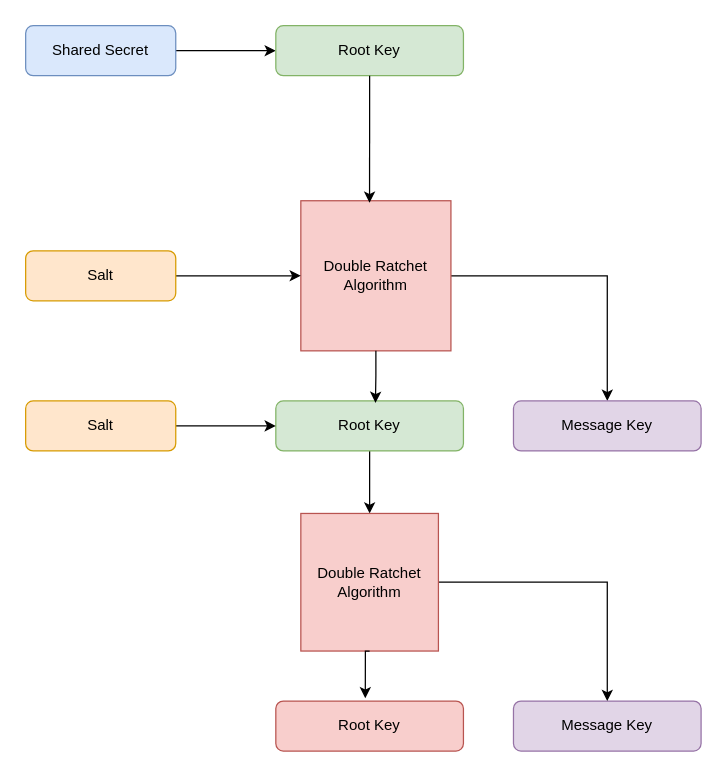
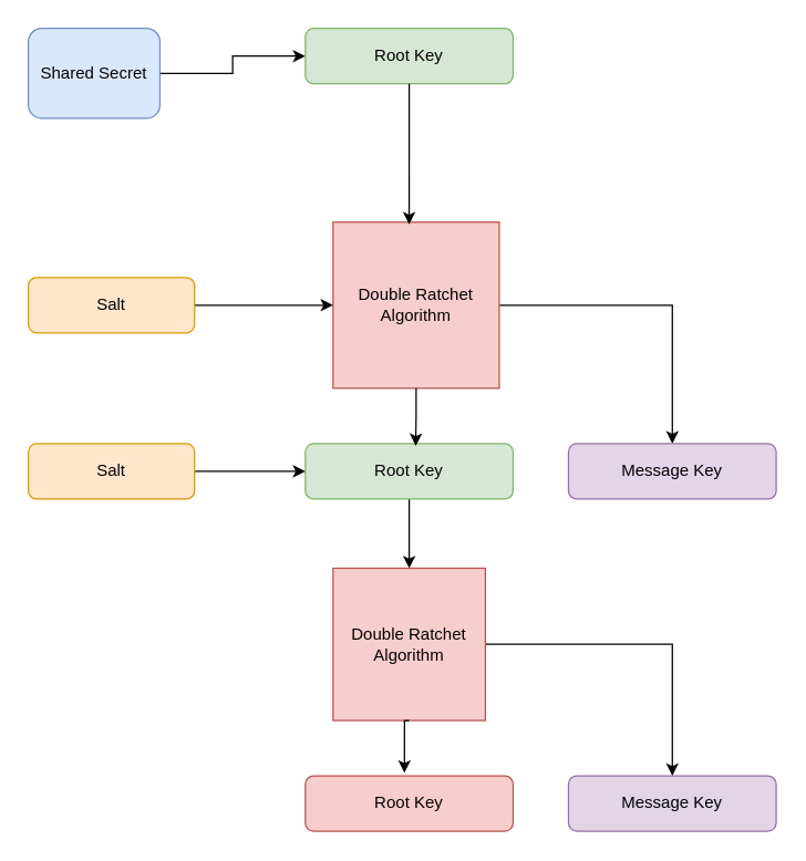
  <mxCell id="0" />
  <mxCell id="1" parent="0" />
  <mxCell id="2" value="Message Key" style="rounded=1;whiteSpace=wrap;html=1;fillColor=#e1d5e7;strokeColor=#9673a6;" vertex="1" parent="1"><mxGeometry x="410" y="560" width="150" height="40" as="geometry" /></mxCell>
  <mxCell id="3" style="edgeStyle=orthogonalEdgeStyle;rounded=0;orthogonalLoop=1;jettySize=auto;html=1;exitX=1;exitY=0.5;exitDx=0;exitDy=0;entryX=0;entryY=0.5;entryDx=0;entryDy=0;" edge="1" parent="1" source="4" target="9"><mxGeometry relative="1" as="geometry" /></mxCell>
- <mxCell id="4" value="Shared Secret" style="rounded=1;whiteSpace=wrap;html=1;fillColor=#dae8fc;strokeColor=#6c8ebf;" vertex="1" parent="1"><mxGeometry x="20" y="20" width="120" height="40" as="geometry" /></mxCell>
+ <mxCell id="4" value="Shared Secret" style="rounded=1;whiteSpace=wrap;html=1;fillColor=#dae8fc;strokeColor=#6c8ebf;" vertex="1" parent="1"><mxGeometry x="20" y="20" width="95" height="65" as="geometry" /></mxCell>
  <mxCell id="5" style="edgeStyle=orthogonalEdgeStyle;rounded=0;orthogonalLoop=1;jettySize=auto;html=1;entryX=0.5;entryY=0;entryDx=0;entryDy=0;" edge="1" parent="1" source="6" target="13"><mxGeometry relative="1" as="geometry" /></mxCell>
  <mxCell id="6" value="Double Ratchet Algorithm" style="whiteSpace=wrap;html=1;aspect=fixed;fillColor=#f8cecc;strokeColor=#b85450;" vertex="1" parent="1"><mxGeometry x="240" y="160" width="120" height="120" as="geometry" /></mxCell>
  <mxCell id="7" style="edgeStyle=orthogonalEdgeStyle;rounded=0;orthogonalLoop=1;jettySize=auto;html=1;exitX=1;exitY=0.5;exitDx=0;exitDy=0;entryX=0;entryY=0.5;entryDx=0;entryDy=0;" edge="1" parent="1" source="8" target="6"><mxGeometry relative="1" as="geometry" /></mxCell>
  <mxCell id="8" value="Salt" style="rounded=1;whiteSpace=wrap;html=1;fillColor=#ffe6cc;strokeColor=#d79b00;" vertex="1" parent="1"><mxGeometry x="20" y="200" width="120" height="40" as="geometry" /></mxCell>
  <mxCell id="9" value="Root Key" style="rounded=1;whiteSpace=wrap;html=1;fillColor=#d5e8d4;strokeColor=#82b366;" vertex="1" parent="1"><mxGeometry x="220" y="20" width="150" height="40" as="geometry" /></mxCell>
  <mxCell id="10" style="edgeStyle=orthogonalEdgeStyle;rounded=0;orthogonalLoop=1;jettySize=auto;html=1;exitX=0.5;exitY=1;exitDx=0;exitDy=0;entryX=0.458;entryY=0.014;entryDx=0;entryDy=0;entryPerimeter=0;" edge="1" parent="1" source="9" target="6"><mxGeometry relative="1" as="geometry" /></mxCell>
  <mxCell id="11" style="edgeStyle=orthogonalEdgeStyle;rounded=0;orthogonalLoop=1;jettySize=auto;html=1;exitX=0.5;exitY=1;exitDx=0;exitDy=0;entryX=0.5;entryY=0;entryDx=0;entryDy=0;" edge="1" parent="1" source="12" target="16"><mxGeometry relative="1" as="geometry" /></mxCell>
  <mxCell id="12" value="Root Key" style="rounded=1;whiteSpace=wrap;html=1;fillColor=#d5e8d4;strokeColor=#82b366;" vertex="1" parent="1"><mxGeometry x="220" y="320" width="150" height="40" as="geometry" /></mxCell>
  <mxCell id="13" value="Message Key" style="rounded=1;whiteSpace=wrap;html=1;fillColor=#e1d5e7;strokeColor=#9673a6;" vertex="1" parent="1"><mxGeometry x="410" y="320" width="150" height="40" as="geometry" /></mxCell>
  <mxCell id="14" style="edgeStyle=orthogonalEdgeStyle;rounded=0;orthogonalLoop=1;jettySize=auto;html=1;entryX=0.531;entryY=0.04;entryDx=0;entryDy=0;entryPerimeter=0;" edge="1" parent="1" source="6" target="12"><mxGeometry relative="1" as="geometry" /></mxCell>
  <mxCell id="15" style="edgeStyle=orthogonalEdgeStyle;rounded=0;orthogonalLoop=1;jettySize=auto;html=1;exitX=1;exitY=0.5;exitDx=0;exitDy=0;entryX=0.5;entryY=0;entryDx=0;entryDy=0;" edge="1" parent="1" source="16" target="2"><mxGeometry relative="1" as="geometry" /></mxCell>
  <mxCell id="16" value="Double Ratchet Algorithm" style="whiteSpace=wrap;html=1;aspect=fixed;fillColor=#f8cecc;strokeColor=#b85450;" vertex="1" parent="1"><mxGeometry x="240" y="410" width="110" height="110" as="geometry" /></mxCell>
  <mxCell id="17" value="Root Key" style="rounded=1;whiteSpace=wrap;html=1;fillColor=#f8cecc;strokeColor=#b85450;" vertex="1" parent="1"><mxGeometry x="220" y="560" width="150" height="40" as="geometry" /></mxCell>
  <mxCell id="18" style="edgeStyle=orthogonalEdgeStyle;rounded=0;orthogonalLoop=1;jettySize=auto;html=1;exitX=0.5;exitY=1;exitDx=0;exitDy=0;entryX=0.477;entryY=-0.056;entryDx=0;entryDy=0;entryPerimeter=0;" edge="1" parent="1" source="16" target="17"><mxGeometry relative="1" as="geometry" /></mxCell>
  <mxCell id="19" style="edgeStyle=orthogonalEdgeStyle;rounded=0;orthogonalLoop=1;jettySize=auto;html=1;exitX=1;exitY=0.5;exitDx=0;exitDy=0;entryX=0;entryY=0.5;entryDx=0;entryDy=0;" edge="1" parent="1" source="20" target="12"><mxGeometry relative="1" as="geometry" /></mxCell>
  <mxCell id="20" value="Salt" style="rounded=1;whiteSpace=wrap;html=1;fillColor=#ffe6cc;strokeColor=#d79b00;" vertex="1" parent="1"><mxGeometry x="20" y="320" width="120" height="40" as="geometry" /></mxCell>
